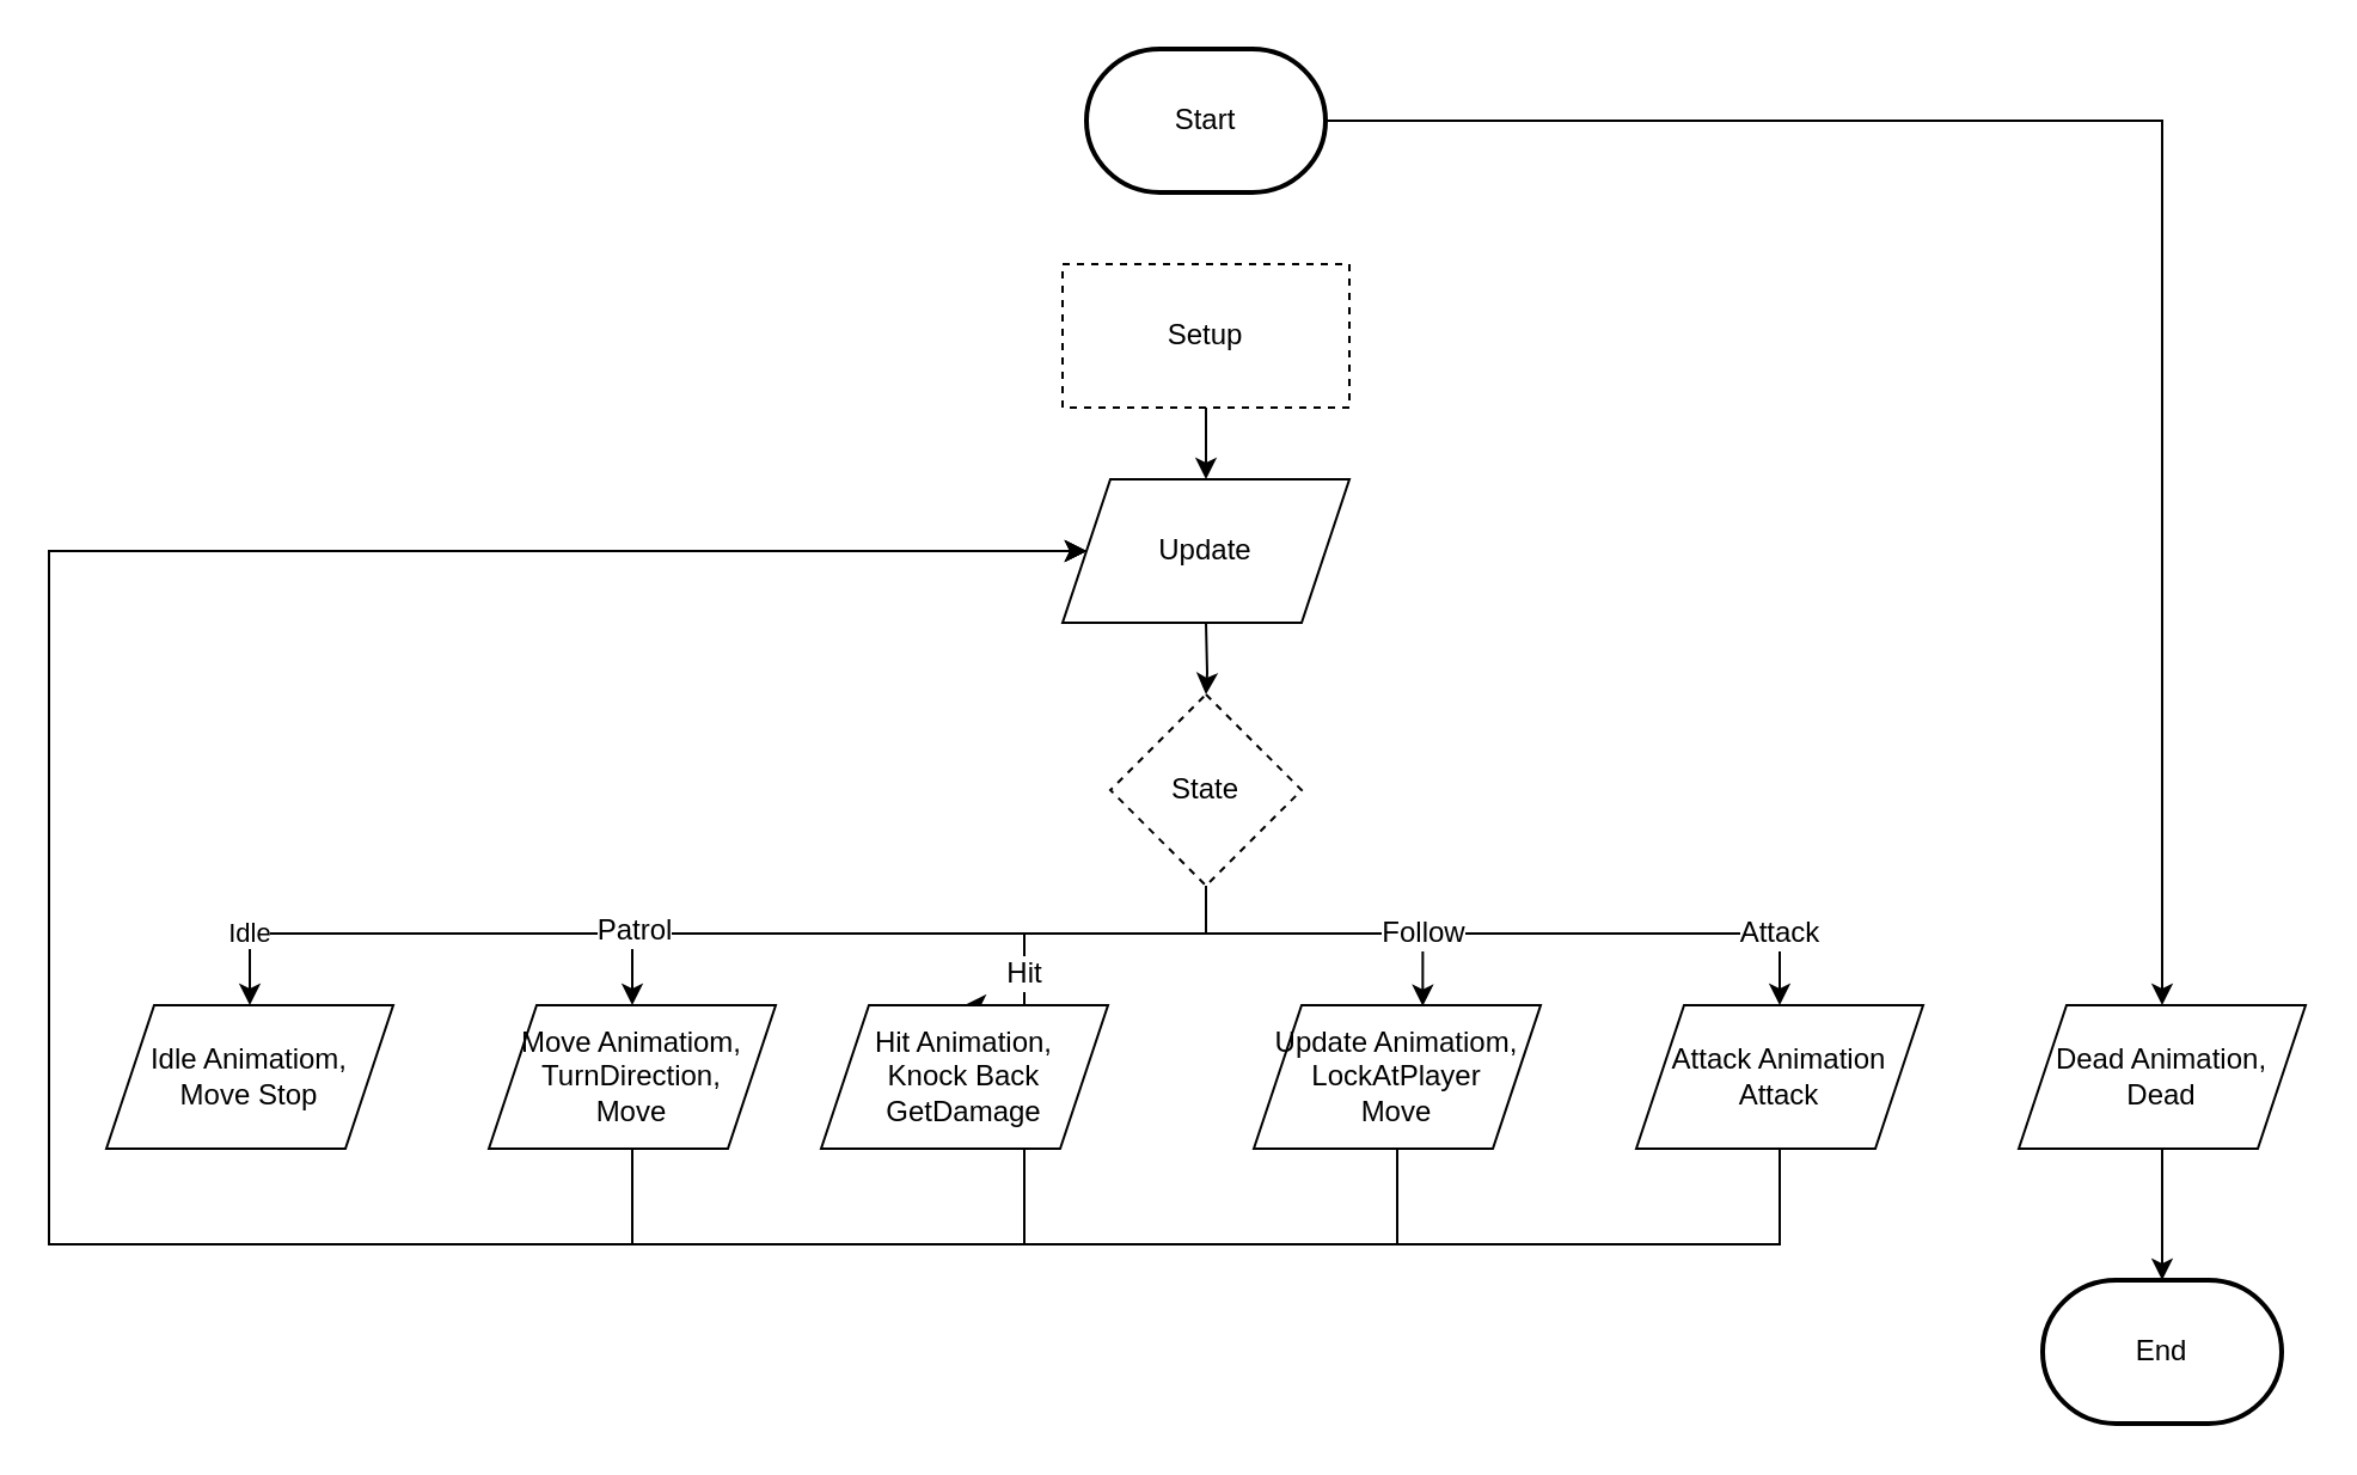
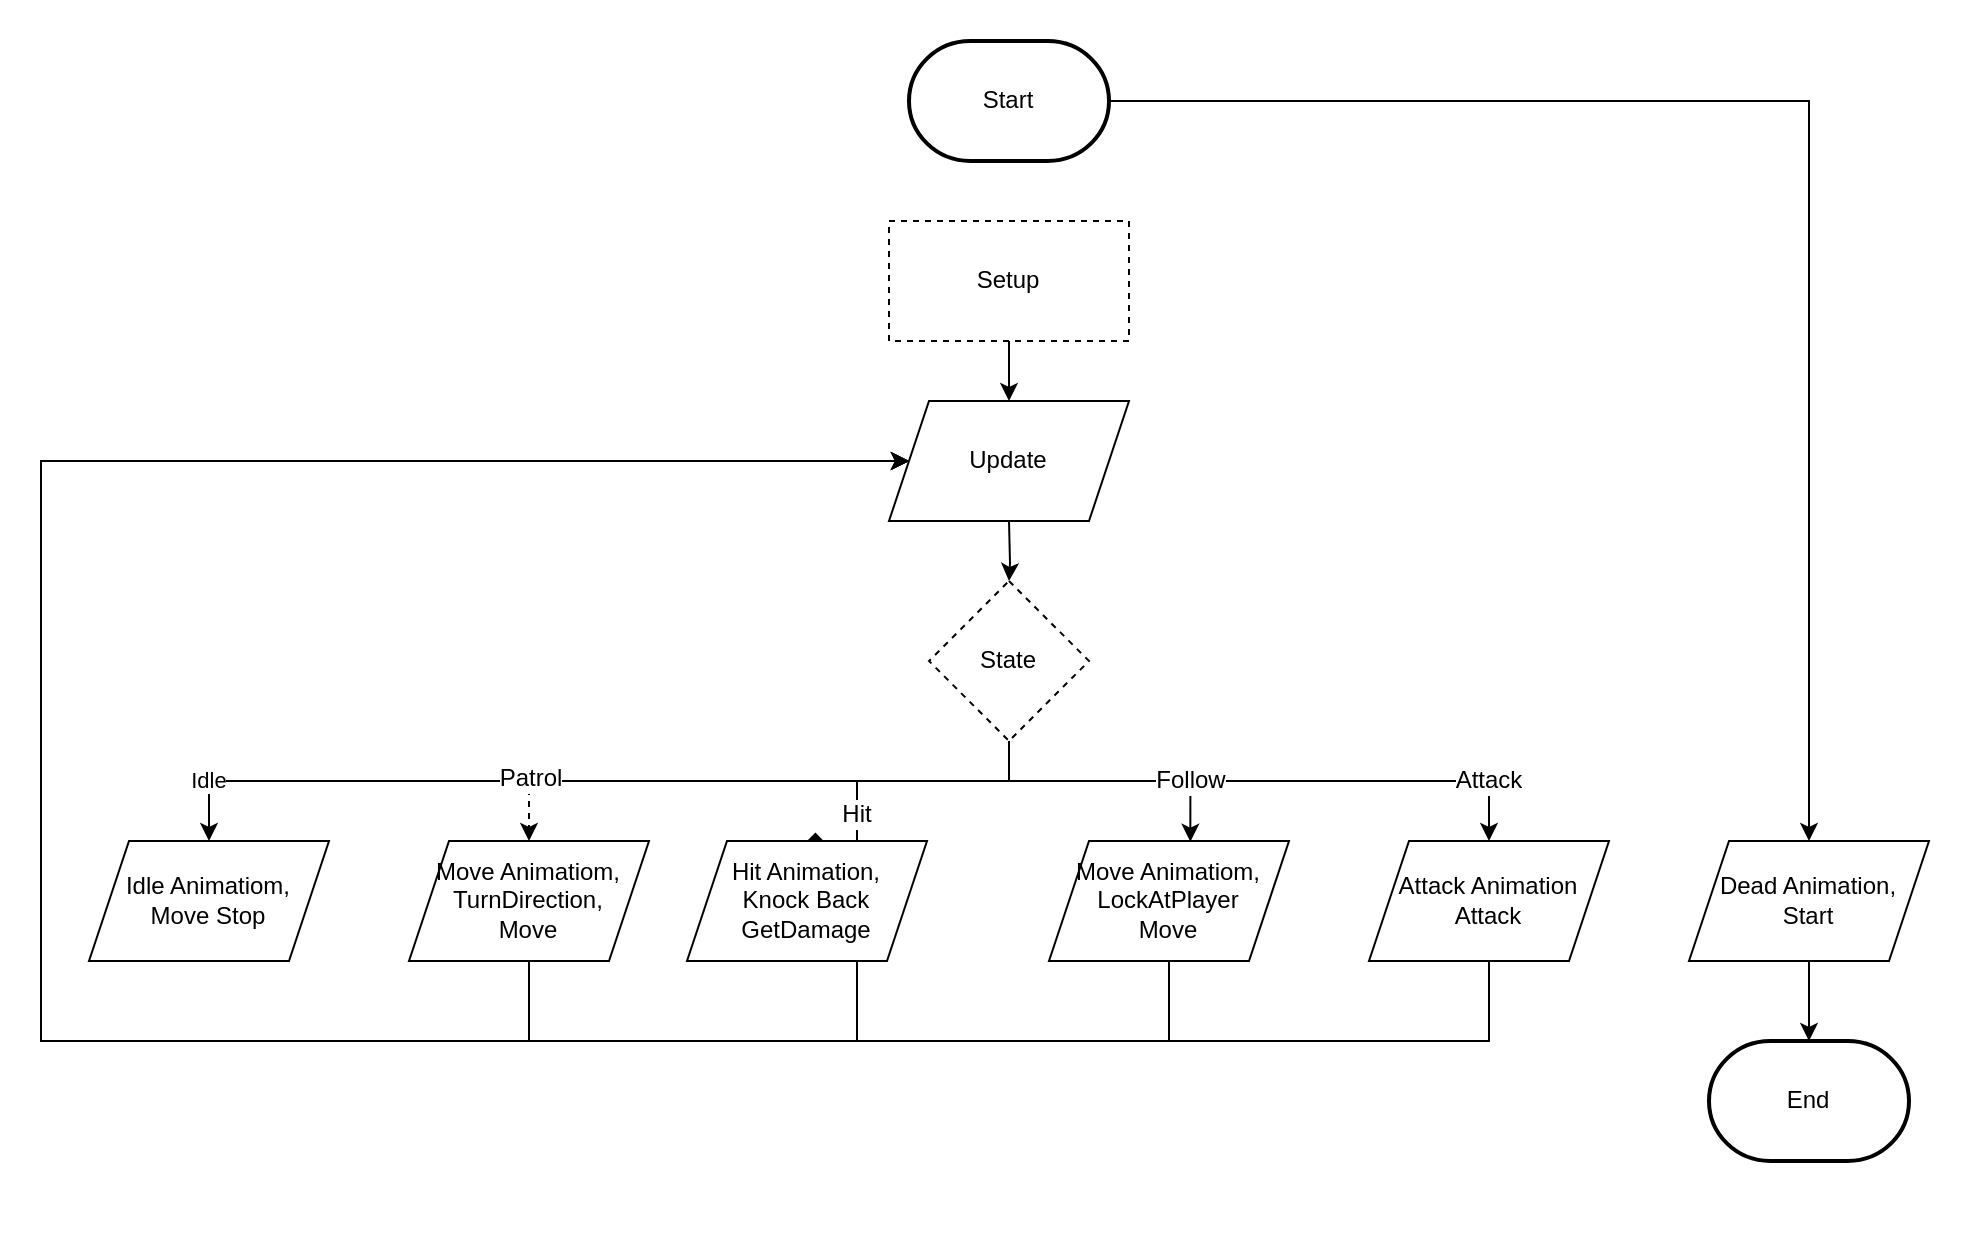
  <mxCell id="0" />
  <mxCell id="1" parent="0" />
  <mxCell id="2" value="" style="edgeStyle=orthogonalEdgeStyle;rounded=0;orthogonalLoop=1;jettySize=auto;html=1;" edge="1" parent="1" source="3" target="24"><mxGeometry relative="1" as="geometry" /></mxCell>
  <mxCell id="3" value="Start" style="strokeWidth=2;html=1;shape=mxgraph.flowchart.terminator;whiteSpace=wrap;" vertex="1" parent="1"><mxGeometry x="454" y="20" width="100" height="60" as="geometry" /></mxCell>
  <mxCell id="4" value="" style="edgeStyle=orthogonalEdgeStyle;rounded=0;orthogonalLoop=1;jettySize=auto;html=1;" edge="1" parent="1" source="5"><mxGeometry relative="1" as="geometry"><mxPoint x="504" y="200" as="targetPoint" /></mxGeometry></mxCell>
  <mxCell id="5" value="Setup" style="rounded=0;whiteSpace=wrap;html=1;dashed=1;" vertex="1" parent="1"><mxGeometry x="444" y="110" width="120" height="60" as="geometry" /></mxCell>
  <mxCell id="6" value="Idle" style="edgeStyle=orthogonalEdgeStyle;rounded=0;orthogonalLoop=1;jettySize=auto;html=1;exitX=0.5;exitY=1;exitDx=0;exitDy=0;entryX=0.5;entryY=0;entryDx=0;entryDy=0;" edge="1" parent="1" source="11" target="12"><mxGeometry x="0.867" relative="1" as="geometry"><mxPoint x="534" y="370" as="sourcePoint" /><Array as="points"><mxPoint x="504" y="390" /><mxPoint x="104" y="390" /></Array><mxPoint as="offset" /></mxGeometry></mxCell>
- <mxCell id="7" value="" style="edgeStyle=orthogonalEdgeStyle;rounded=0;orthogonalLoop=1;jettySize=auto;html=1;exitX=0.5;exitY=1;exitDx=0;exitDy=0;entryX=0.5;entryY=0;entryDx=0;entryDy=0;" edge="1" parent="1" source="11" target="15"><mxGeometry relative="1" as="geometry"><mxPoint x="534" y="370" as="sourcePoint" /><Array as="points"><mxPoint x="504" y="390" /><mxPoint x="264" y="390" /></Array></mxGeometry></mxCell>
+ <mxCell id="7" value="" style="edgeStyle=orthogonalEdgeStyle;rounded=0;orthogonalLoop=1;jettySize=auto;html=1;exitX=0.5;exitY=1;exitDx=0;exitDy=0;entryX=0.5;entryY=0;entryDx=0;entryDy=0;dashed=1;" edge="1" parent="1" source="11" target="15"><mxGeometry relative="1" as="geometry"><mxPoint x="534" y="370" as="sourcePoint" /><Array as="points"><mxPoint x="504" y="390" /><mxPoint x="264" y="390" /></Array></mxGeometry></mxCell>
  <mxCell id="8" value="Patrol" style="edgeLabel;html=1;align=center;verticalAlign=middle;resizable=0;points=[];fontSize=12;fontFamily=Helvetica;fontColor=default;" vertex="1" connectable="0" parent="7"><mxGeometry x="-0.203" y="-2" relative="1" as="geometry"><mxPoint x="-144" as="offset" /></mxGeometry></mxCell>
- <mxCell id="9" value="Hit" style="edgeStyle=orthogonalEdgeStyle;rounded=0;orthogonalLoop=1;jettySize=auto;html=1;entryX=0.5;entryY=0;entryDx=0;entryDy=0;fontFamily=Helvetica;fontSize=12;fontColor=default;" edge="1" parent="1" source="11" target="18"><mxGeometry x="0.492" relative="1" as="geometry"><Array as="points"><mxPoint x="504" y="390" /><mxPoint x="428" y="390" /></Array><mxPoint as="offset" /></mxGeometry></mxCell>
+ <mxCell id="9" value="Hit" style="edgeStyle=orthogonalEdgeStyle;rounded=0;orthogonalLoop=1;jettySize=auto;html=1;entryX=0.5;entryY=0;entryDx=0;entryDy=0;fontFamily=Helvetica;fontSize=12;fontColor=default;endArrow=diamond;" edge="1" parent="1" source="11" target="18"><mxGeometry x="0.492" relative="1" as="geometry"><Array as="points"><mxPoint x="504" y="390" /><mxPoint x="428" y="390" /></Array><mxPoint as="offset" /></mxGeometry></mxCell>
  <mxCell id="10" value="Attack" style="edgeStyle=orthogonalEdgeStyle;rounded=0;orthogonalLoop=1;jettySize=auto;html=1;fontFamily=Helvetica;fontSize=12;fontColor=default;" edge="1" parent="1" source="11" target="22"><mxGeometry x="0.793" relative="1" as="geometry"><Array as="points"><mxPoint x="504" y="390" /><mxPoint x="744" y="390" /></Array><mxPoint as="offset" /></mxGeometry></mxCell>
  <mxCell id="11" value="State" style="rhombus;whiteSpace=wrap;html=1;dashed=1;" vertex="1" parent="1"><mxGeometry x="464" y="290" width="80" height="80" as="geometry" /></mxCell>
  <mxCell id="12" value="Idle Animatiom,&lt;br&gt;Move Stop" style="shape=parallelogram;perimeter=parallelogramPerimeter;whiteSpace=wrap;html=1;fixedSize=1;" vertex="1" parent="1"><mxGeometry x="44" y="420" width="120" height="60" as="geometry" /></mxCell>
  <mxCell id="13" value="" style="edgeStyle=orthogonalEdgeStyle;rounded=0;orthogonalLoop=1;jettySize=auto;html=1;" edge="1" parent="1" target="11"><mxGeometry relative="1" as="geometry"><mxPoint x="504" y="260" as="sourcePoint" /></mxGeometry></mxCell>
  <mxCell id="14" style="edgeStyle=orthogonalEdgeStyle;rounded=0;orthogonalLoop=1;jettySize=auto;html=1;entryX=0;entryY=0.5;entryDx=0;entryDy=0;fontFamily=Helvetica;fontSize=12;fontColor=default;" edge="1" parent="1" source="15" target="16"><mxGeometry relative="1" as="geometry"><Array as="points"><mxPoint x="264" y="520" /><mxPoint x="20" y="520" /><mxPoint x="20" y="230" /></Array></mxGeometry></mxCell>
  <mxCell id="15" value="Move Animatiom,&lt;br style=&quot;border-color: var(--border-color);&quot;&gt;TurnDirection,&lt;br&gt;Move" style="shape=parallelogram;perimeter=parallelogramPerimeter;whiteSpace=wrap;html=1;fixedSize=1;" vertex="1" parent="1"><mxGeometry x="204" y="420" width="120" height="60" as="geometry" /></mxCell>
  <mxCell id="16" value="Update" style="shape=parallelogram;perimeter=parallelogramPerimeter;whiteSpace=wrap;html=1;fixedSize=1;rounded=0;strokeColor=default;fontFamily=Helvetica;fontSize=12;fontColor=default;fillColor=default;" vertex="1" parent="1"><mxGeometry x="444" y="200" width="120" height="60" as="geometry" /></mxCell>
  <mxCell id="17" style="edgeStyle=orthogonalEdgeStyle;rounded=0;orthogonalLoop=1;jettySize=auto;html=1;entryX=0;entryY=0.5;entryDx=0;entryDy=0;fontFamily=Helvetica;fontSize=12;fontColor=default;" edge="1" parent="1" source="18" target="16"><mxGeometry relative="1" as="geometry"><Array as="points"><mxPoint x="428" y="520" /><mxPoint x="20" y="520" /><mxPoint x="20" y="230" /></Array></mxGeometry></mxCell>
  <mxCell id="18" value="Hit Animation,&lt;br&gt;Knock Back&lt;br&gt;GetDamage" style="shape=parallelogram;perimeter=parallelogramPerimeter;whiteSpace=wrap;html=1;fixedSize=1;" vertex="1" parent="1"><mxGeometry x="343" y="420" width="120" height="60" as="geometry" /></mxCell>
  <mxCell id="19" style="edgeStyle=orthogonalEdgeStyle;rounded=0;orthogonalLoop=1;jettySize=auto;html=1;entryX=0;entryY=0.5;entryDx=0;entryDy=0;fontFamily=Helvetica;fontSize=12;fontColor=default;" edge="1" parent="1" source="20" target="16"><mxGeometry relative="1" as="geometry"><Array as="points"><mxPoint x="584" y="520" /><mxPoint x="20" y="520" /><mxPoint x="20" y="230" /></Array></mxGeometry></mxCell>
- <mxCell id="20" value="Update Animatiom,&lt;br style=&quot;border-color: var(--border-color);&quot;&gt;LockAtPlayer&lt;br&gt;Move" style="shape=parallelogram;perimeter=parallelogramPerimeter;whiteSpace=wrap;html=1;fixedSize=1;" vertex="1" parent="1"><mxGeometry x="524" y="420" width="120" height="60" as="geometry" /></mxCell>
+ <mxCell id="20" value="Move Animatiom,&lt;br style=&quot;border-color: var(--border-color);&quot;&gt;LockAtPlayer&lt;br&gt;Move" style="shape=parallelogram;perimeter=parallelogramPerimeter;whiteSpace=wrap;html=1;fixedSize=1;" vertex="1" parent="1"><mxGeometry x="524" y="420" width="120" height="60" as="geometry" /></mxCell>
  <mxCell id="21" style="edgeStyle=orthogonalEdgeStyle;rounded=0;orthogonalLoop=1;jettySize=auto;html=1;entryX=0;entryY=0.5;entryDx=0;entryDy=0;fontFamily=Helvetica;fontSize=12;fontColor=default;" edge="1" parent="1" source="22" target="16"><mxGeometry relative="1" as="geometry"><Array as="points"><mxPoint x="744" y="520" /><mxPoint x="20" y="520" /><mxPoint x="20" y="230" /></Array></mxGeometry></mxCell>
  <mxCell id="22" value="Attack Animation&lt;br&gt;Attack" style="shape=parallelogram;perimeter=parallelogramPerimeter;whiteSpace=wrap;html=1;fixedSize=1;" vertex="1" parent="1"><mxGeometry x="684" y="420" width="120" height="60" as="geometry" /></mxCell>
  <mxCell id="23" style="edgeStyle=orthogonalEdgeStyle;rounded=0;orthogonalLoop=1;jettySize=auto;html=1;entryX=0.5;entryY=0;entryDx=0;entryDy=0;entryPerimeter=0;fontFamily=Helvetica;fontSize=12;fontColor=default;" edge="1" parent="1" source="24" target="26"><mxGeometry relative="1" as="geometry" /></mxCell>
- <mxCell id="24" value="Dead Animation,&lt;br&gt;Dead" style="shape=parallelogram;perimeter=parallelogramPerimeter;whiteSpace=wrap;html=1;fixedSize=1;" vertex="1" parent="1"><mxGeometry x="844" y="420" width="120" height="60" as="geometry" /></mxCell>
+ <mxCell id="24" value="Dead Animation,&lt;br&gt;Start" style="shape=parallelogram;perimeter=parallelogramPerimeter;whiteSpace=wrap;html=1;fixedSize=1;" vertex="1" parent="1"><mxGeometry x="844" y="420" width="120" height="60" as="geometry" /></mxCell>
  <mxCell id="25" value="Follow" style="edgeStyle=orthogonalEdgeStyle;rounded=0;orthogonalLoop=1;jettySize=auto;html=1;entryX=0.589;entryY=0.006;entryDx=0;entryDy=0;entryPerimeter=0;fontFamily=Helvetica;fontSize=12;fontColor=default;" edge="1" parent="1" source="11" target="20"><mxGeometry x="0.569" relative="1" as="geometry"><Array as="points"><mxPoint x="504" y="390" /><mxPoint x="595" y="390" /></Array><mxPoint as="offset" /></mxGeometry></mxCell>
- <mxCell id="26" value="End" style="strokeWidth=2;html=1;shape=mxgraph.flowchart.terminator;whiteSpace=wrap;" vertex="1" parent="1"><mxGeometry x="854" y="535" width="100" height="60" as="geometry" /></mxCell>
+ <mxCell id="26" value="End" style="strokeWidth=2;html=1;shape=mxgraph.flowchart.terminator;whiteSpace=wrap;" vertex="1" parent="1"><mxGeometry x="854" y="520" width="100" height="60" as="geometry" /></mxCell>
